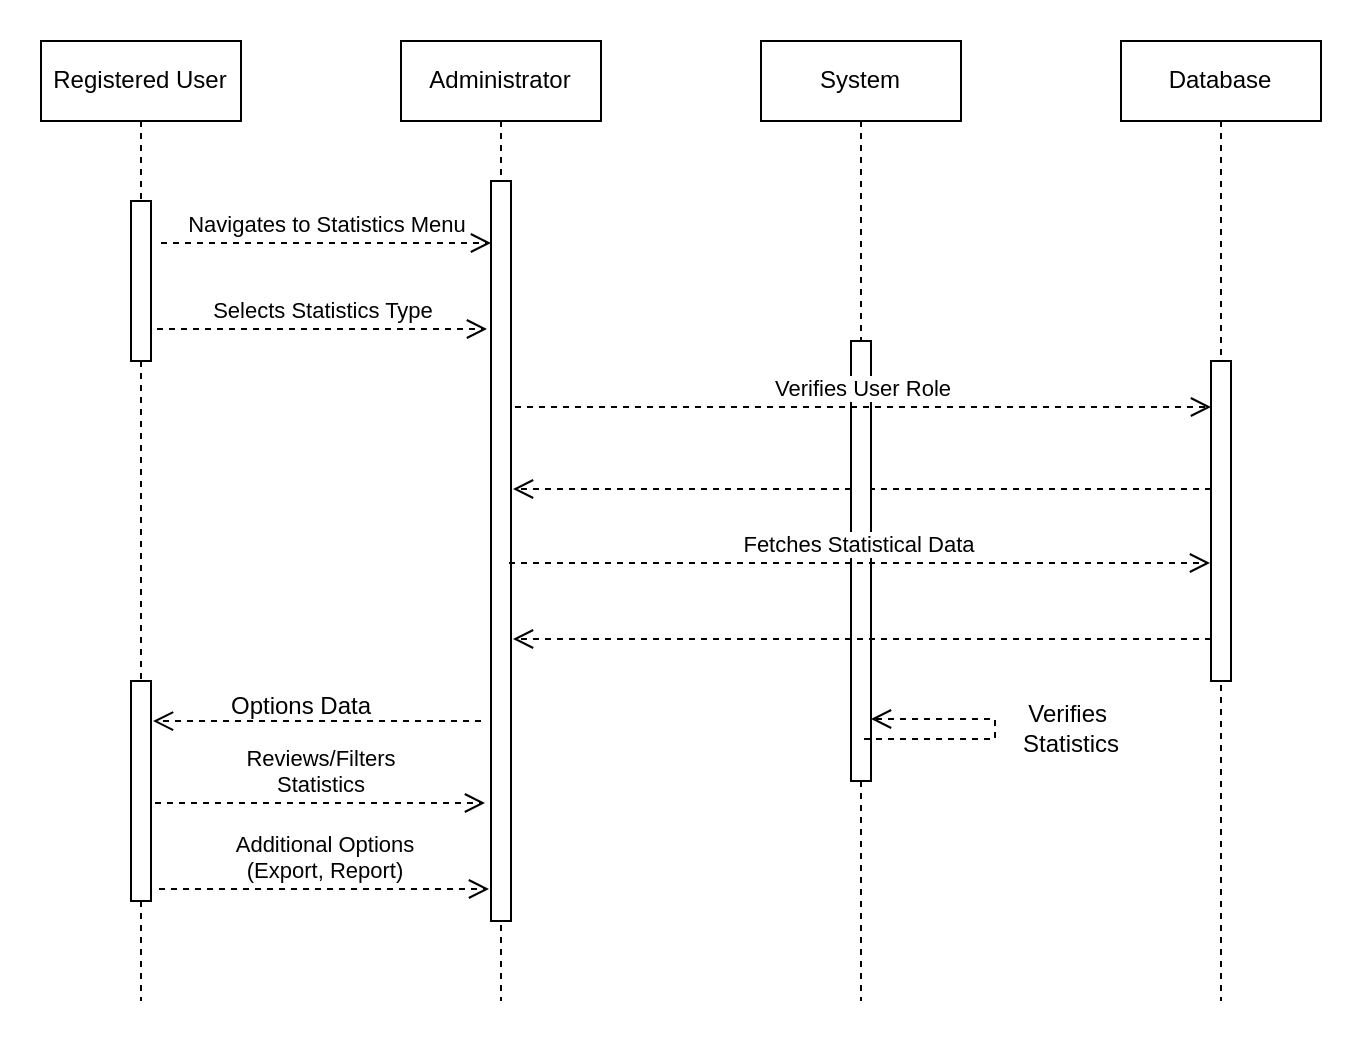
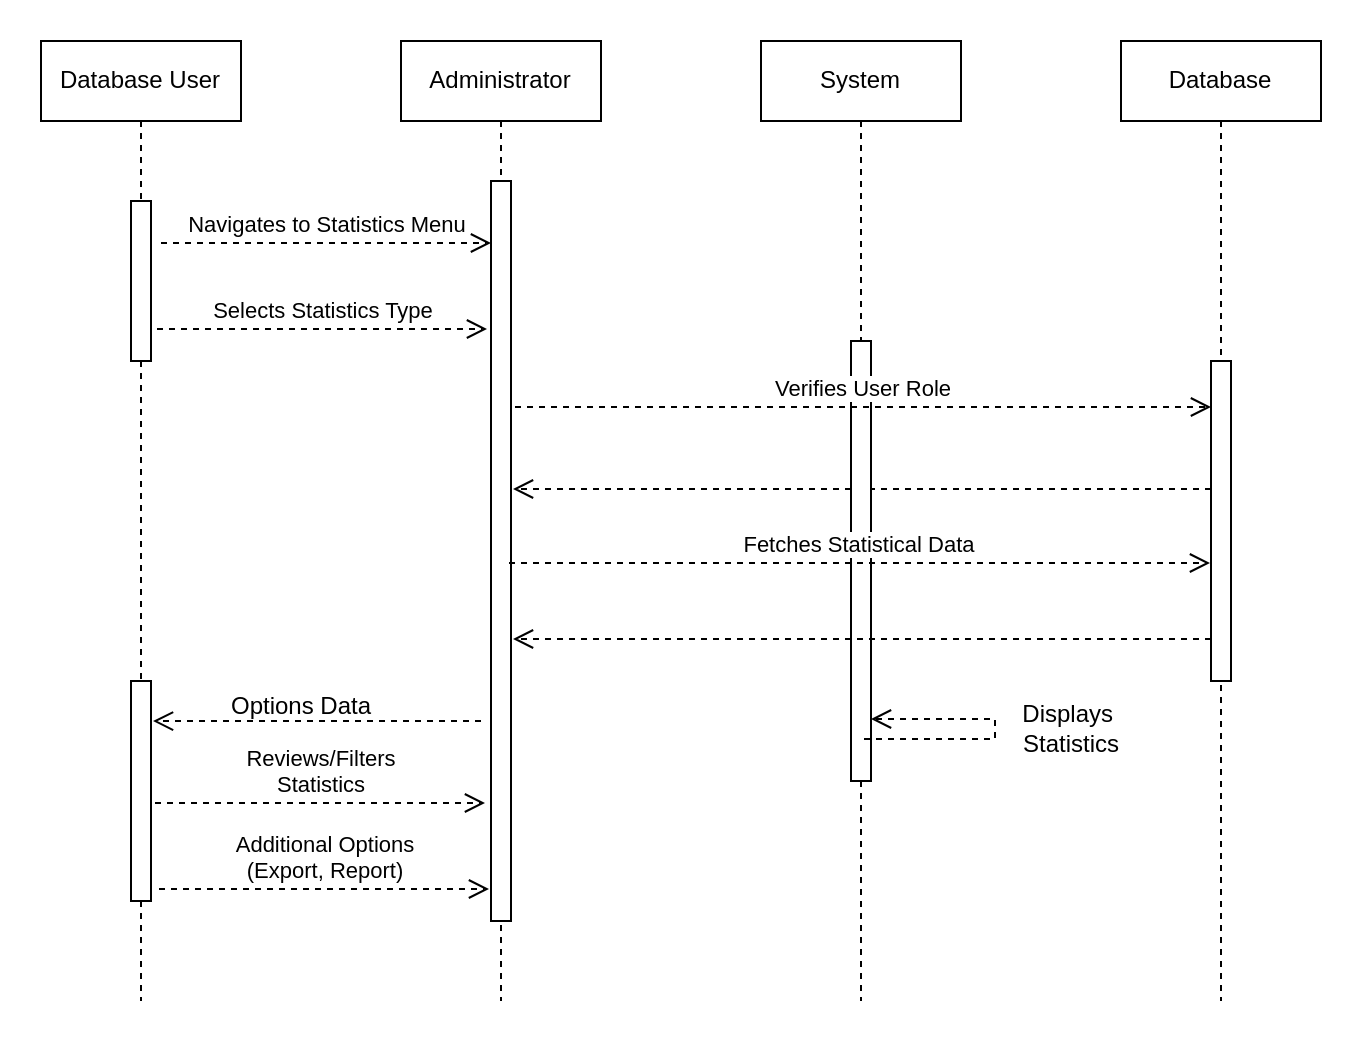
  <mxCell id="0" />
  <mxCell id="1" parent="0" />
- <mxCell id="2" value="Registered User" style="shape=umlLifeline;perimeter=lifelinePerimeter;whiteSpace=wrap;html=1;container=0;dropTarget=0;collapsible=0;recursiveResize=0;outlineConnect=0;portConstraint=eastwest;newEdgeStyle={&quot;edgeStyle&quot;:&quot;elbowEdgeStyle&quot;,&quot;elbow&quot;:&quot;vertical&quot;,&quot;curved&quot;:0,&quot;rounded&quot;:0};" vertex="1" parent="1"><mxGeometry x="20" y="20" width="100" height="480" as="geometry" /></mxCell>
+ <mxCell id="2" value="Database User" style="shape=umlLifeline;perimeter=lifelinePerimeter;whiteSpace=wrap;html=1;container=0;dropTarget=0;collapsible=0;recursiveResize=0;outlineConnect=0;portConstraint=eastwest;newEdgeStyle={&quot;edgeStyle&quot;:&quot;elbowEdgeStyle&quot;,&quot;elbow&quot;:&quot;vertical&quot;,&quot;curved&quot;:0,&quot;rounded&quot;:0};" vertex="1" parent="1"><mxGeometry x="20" y="20" width="100" height="480" as="geometry" /></mxCell>
  <mxCell id="3" value="" style="html=1;points=[];perimeter=orthogonalPerimeter;outlineConnect=0;targetShapes=umlLifeline;portConstraint=eastwest;newEdgeStyle={&quot;edgeStyle&quot;:&quot;elbowEdgeStyle&quot;,&quot;elbow&quot;:&quot;vertical&quot;,&quot;curved&quot;:0,&quot;rounded&quot;:0};" vertex="1" parent="2"><mxGeometry x="45" y="80" width="10" height="80" as="geometry" /></mxCell>
  <mxCell id="4" value="" style="html=1;points=[];perimeter=orthogonalPerimeter;outlineConnect=0;targetShapes=umlLifeline;portConstraint=eastwest;newEdgeStyle={&quot;edgeStyle&quot;:&quot;elbowEdgeStyle&quot;,&quot;elbow&quot;:&quot;vertical&quot;,&quot;curved&quot;:0,&quot;rounded&quot;:0};" vertex="1" parent="2"><mxGeometry x="45" y="320" width="10" height="110" as="geometry" /></mxCell>
  <mxCell id="5" value="Administrator" style="shape=umlLifeline;perimeter=lifelinePerimeter;whiteSpace=wrap;html=1;container=0;dropTarget=0;collapsible=0;recursiveResize=0;outlineConnect=0;portConstraint=eastwest;newEdgeStyle={&quot;edgeStyle&quot;:&quot;elbowEdgeStyle&quot;,&quot;elbow&quot;:&quot;vertical&quot;,&quot;curved&quot;:0,&quot;rounded&quot;:0};" vertex="1" parent="1"><mxGeometry x="200" y="20" width="100" height="480" as="geometry" /></mxCell>
  <mxCell id="6" value="" style="html=1;points=[];perimeter=orthogonalPerimeter;outlineConnect=0;targetShapes=umlLifeline;portConstraint=eastwest;newEdgeStyle={&quot;edgeStyle&quot;:&quot;elbowEdgeStyle&quot;,&quot;elbow&quot;:&quot;vertical&quot;,&quot;curved&quot;:0,&quot;rounded&quot;:0};" vertex="1" parent="5"><mxGeometry x="45" y="70" width="10" height="370" as="geometry" /></mxCell>
  <mxCell id="7" value="" style="html=1;verticalAlign=bottom;endArrow=open;dashed=1;endSize=8;edgeStyle=elbowEdgeStyle;elbow=vertical;curved=0;rounded=0;" edge="1" parent="1" source="12"><mxGeometry relative="1" as="geometry"><mxPoint x="256" y="244" as="targetPoint" /><Array as="points"><mxPoint x="351" y="244" /></Array><mxPoint x="426" y="244" as="sourcePoint" /></mxGeometry></mxCell>
  <mxCell id="8" value="Navigates to Statistics Menu" style="html=1;verticalAlign=bottom;endArrow=open;dashed=1;endSize=8;edgeStyle=elbowEdgeStyle;elbow=vertical;curved=0;rounded=0;" edge="1" parent="1"><mxGeometry relative="1" as="geometry"><mxPoint x="245" y="121" as="targetPoint" /><Array as="points"><mxPoint x="160" y="121" /></Array><mxPoint x="80" y="121" as="sourcePoint" /></mxGeometry></mxCell>
  <mxCell id="9" value="System" style="shape=umlLifeline;perimeter=lifelinePerimeter;whiteSpace=wrap;html=1;container=0;dropTarget=0;collapsible=0;recursiveResize=0;outlineConnect=0;portConstraint=eastwest;newEdgeStyle={&quot;edgeStyle&quot;:&quot;elbowEdgeStyle&quot;,&quot;elbow&quot;:&quot;vertical&quot;,&quot;curved&quot;:0,&quot;rounded&quot;:0};" vertex="1" parent="1"><mxGeometry x="380" y="20" width="100" height="480" as="geometry" /></mxCell>
  <mxCell id="10" value="" style="html=1;points=[];perimeter=orthogonalPerimeter;outlineConnect=0;targetShapes=umlLifeline;portConstraint=eastwest;newEdgeStyle={&quot;edgeStyle&quot;:&quot;elbowEdgeStyle&quot;,&quot;elbow&quot;:&quot;vertical&quot;,&quot;curved&quot;:0,&quot;rounded&quot;:0};" vertex="1" parent="9"><mxGeometry x="45" y="150" width="10" height="220" as="geometry" /></mxCell>
  <mxCell id="11" value="Database" style="shape=umlLifeline;perimeter=lifelinePerimeter;whiteSpace=wrap;html=1;container=0;dropTarget=0;collapsible=0;recursiveResize=0;outlineConnect=0;portConstraint=eastwest;newEdgeStyle={&quot;edgeStyle&quot;:&quot;elbowEdgeStyle&quot;,&quot;elbow&quot;:&quot;vertical&quot;,&quot;curved&quot;:0,&quot;rounded&quot;:0};" vertex="1" parent="1"><mxGeometry x="560" y="20" width="100" height="480" as="geometry" /></mxCell>
  <mxCell id="12" value="" style="html=1;points=[];perimeter=orthogonalPerimeter;outlineConnect=0;targetShapes=umlLifeline;portConstraint=eastwest;newEdgeStyle={&quot;edgeStyle&quot;:&quot;elbowEdgeStyle&quot;,&quot;elbow&quot;:&quot;vertical&quot;,&quot;curved&quot;:0,&quot;rounded&quot;:0};" vertex="1" parent="11"><mxGeometry x="45" y="160" width="10" height="160" as="geometry" /></mxCell>
  <mxCell id="13" value="Selects Statistics Type" style="html=1;verticalAlign=bottom;endArrow=open;dashed=1;endSize=8;edgeStyle=elbowEdgeStyle;elbow=vertical;curved=0;rounded=0;" edge="1" parent="1"><mxGeometry relative="1" as="geometry"><mxPoint x="243" y="164" as="targetPoint" /><Array as="points"><mxPoint x="158" y="164" /></Array><mxPoint x="78" y="164" as="sourcePoint" /></mxGeometry></mxCell>
  <mxCell id="14" value="Verifies User Role" style="html=1;verticalAlign=bottom;endArrow=open;dashed=1;endSize=8;edgeStyle=elbowEdgeStyle;elbow=vertical;curved=0;rounded=0;" edge="1" parent="1" target="12"><mxGeometry relative="1" as="geometry"><mxPoint x="590" y="203" as="targetPoint" /><Array as="points"><mxPoint x="337" y="203" /></Array><mxPoint x="257" y="203" as="sourcePoint" /></mxGeometry></mxCell>
  <mxCell id="15" value="Fetches Statistical Data" style="html=1;verticalAlign=bottom;endArrow=open;dashed=1;endSize=8;edgeStyle=elbowEdgeStyle;elbow=vertical;curved=0;rounded=0;" edge="1" parent="1"><mxGeometry relative="1" as="geometry"><mxPoint x="604.5" y="281" as="targetPoint" /><Array as="points"><mxPoint x="334" y="281" /></Array><mxPoint x="254" y="281" as="sourcePoint" /></mxGeometry></mxCell>
  <mxCell id="16" value="" style="html=1;verticalAlign=bottom;endArrow=open;dashed=1;endSize=8;edgeStyle=elbowEdgeStyle;elbow=vertical;curved=0;rounded=0;" edge="1" parent="1"><mxGeometry relative="1" as="geometry"><mxPoint x="256" y="319" as="targetPoint" /><Array as="points"><mxPoint x="351" y="319" /></Array><mxPoint x="605" y="319" as="sourcePoint" /></mxGeometry></mxCell>
  <mxCell id="17" value="" style="html=1;verticalAlign=bottom;endArrow=open;dashed=1;endSize=8;edgeStyle=elbowEdgeStyle;elbow=horizontal;curved=0;rounded=0;entryX=0.5;entryY=0.182;entryDx=0;entryDy=0;entryPerimeter=0;" edge="1" parent="1"><mxGeometry relative="1" as="geometry"><mxPoint x="76" y="360.02" as="targetPoint" /><Array as="points"><mxPoint x="172" y="359" /></Array><mxPoint x="240" y="360" as="sourcePoint" /></mxGeometry></mxCell>
  <mxCell id="18" value="Options Data" style="text;html=1;align=center;verticalAlign=middle;resizable=0;points=[];autosize=1;strokeColor=none;fillColor=none;" vertex="1" parent="1"><mxGeometry x="100" y="338" width="100" height="30" as="geometry" /></mxCell>
- <mxCell id="19" value="Verifies&amp;nbsp;&lt;div&gt;Statistics&lt;/div&gt;" style="text;html=1;align=center;verticalAlign=middle;resizable=0;points=[];autosize=1;strokeColor=none;fillColor=none;" vertex="1" parent="1"><mxGeometry x="500" y="344" width="70" height="40" as="geometry" /></mxCell>
+ <mxCell id="19" value="Displays&amp;nbsp;&lt;div&gt;Statistics&lt;/div&gt;" style="text;html=1;align=center;verticalAlign=middle;resizable=0;points=[];autosize=1;strokeColor=none;fillColor=none;" vertex="1" parent="1"><mxGeometry x="500" y="344" width="70" height="40" as="geometry" /></mxCell>
  <mxCell id="20" value="" style="html=1;verticalAlign=bottom;endArrow=open;dashed=1;endSize=8;edgeStyle=elbowEdgeStyle;elbow=horizontal;curved=0;rounded=0;" edge="1" parent="1"><mxGeometry relative="1" as="geometry"><mxPoint x="435" y="359" as="targetPoint" /><Array as="points"><mxPoint x="497" y="359" /></Array><mxPoint x="431.5" y="369" as="sourcePoint" /></mxGeometry></mxCell>
  <mxCell id="21" value="Reviews/Filters&lt;div&gt;Statistics&lt;/div&gt;" style="html=1;verticalAlign=bottom;endArrow=open;dashed=1;endSize=8;edgeStyle=elbowEdgeStyle;elbow=vertical;curved=0;rounded=0;" edge="1" parent="1"><mxGeometry relative="1" as="geometry"><mxPoint x="242" y="401" as="targetPoint" /><Array as="points"><mxPoint x="157" y="401" /></Array><mxPoint x="77" y="401" as="sourcePoint" /></mxGeometry></mxCell>
  <mxCell id="22" value="Additional Options&lt;div&gt;(Export, Report)&lt;/div&gt;" style="html=1;verticalAlign=bottom;endArrow=open;dashed=1;endSize=8;edgeStyle=elbowEdgeStyle;elbow=vertical;curved=0;rounded=0;" edge="1" parent="1"><mxGeometry relative="1" as="geometry"><mxPoint x="244" y="444" as="targetPoint" /><Array as="points"><mxPoint x="159" y="444" /></Array><mxPoint x="79" y="444" as="sourcePoint" /></mxGeometry></mxCell>
